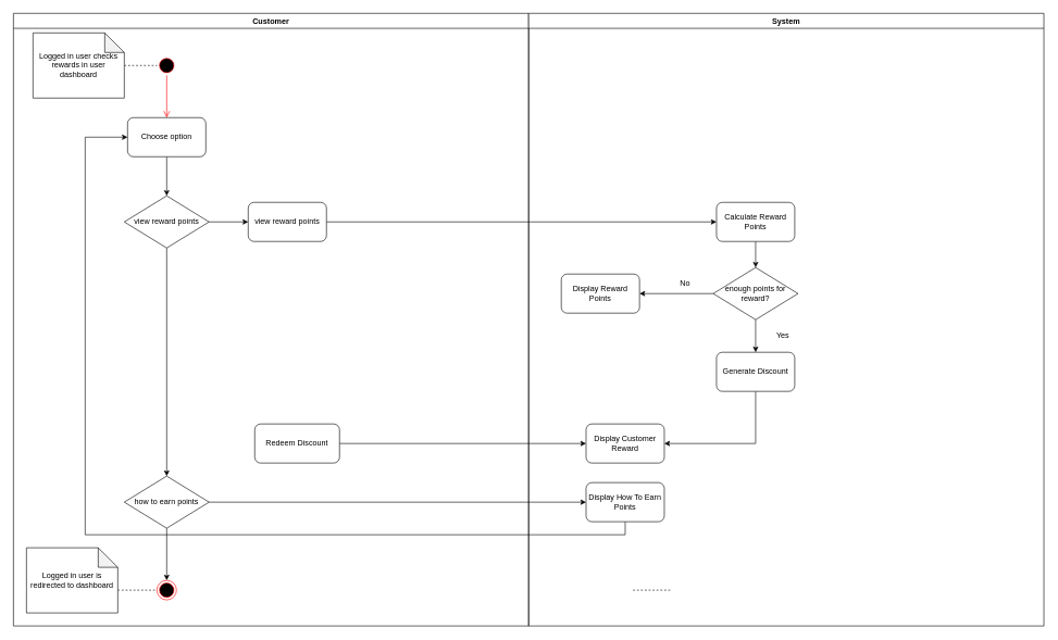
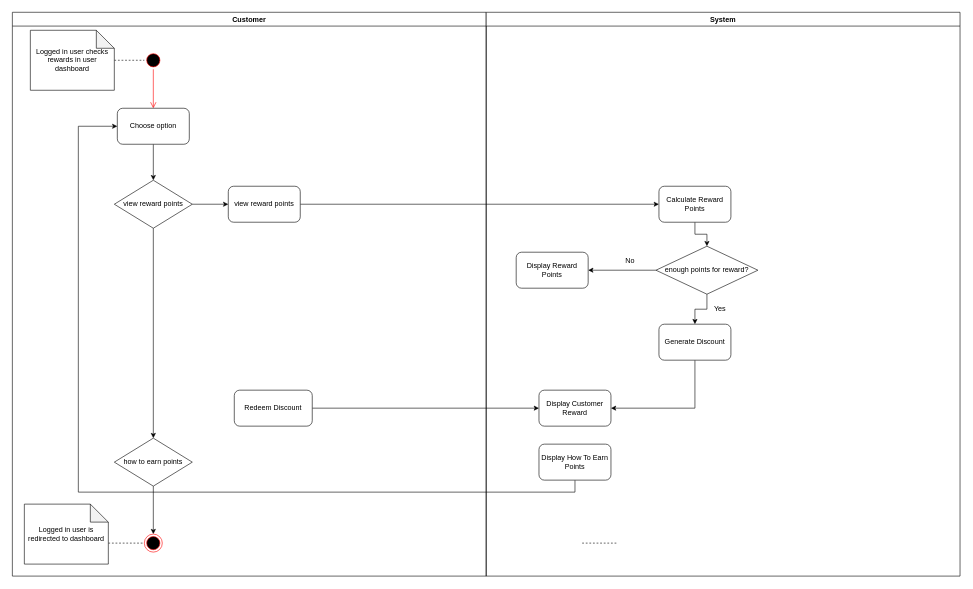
  <mxCell id="0" />
  <mxCell id="1" parent="0" />
  <mxCell id="2" value="" style="ellipse;html=1;shape=startState;fillColor=#000000;strokeColor=#ff0000;" parent="1" vertex="1"><mxGeometry x="240" y="85" width="30" height="30" as="geometry" /></mxCell>
  <mxCell id="3" value="" style="edgeStyle=orthogonalEdgeStyle;html=1;verticalAlign=bottom;endArrow=open;endSize=8;strokeColor=#ff0000;rounded=0;entryX=0.5;entryY=0;entryDx=0;entryDy=0;" parent="1" source="2" target="19" edge="1"><mxGeometry relative="1" as="geometry"><mxPoint x="255" y="175" as="targetPoint" /></mxGeometry></mxCell>
  <mxCell id="4" style="edgeStyle=orthogonalEdgeStyle;rounded=0;orthogonalLoop=1;jettySize=auto;html=1;entryX=0;entryY=0.5;entryDx=0;entryDy=0;endArrow=none;endFill=0;dashed=1;" parent="1" source="5" target="2" edge="1"><mxGeometry relative="1" as="geometry" /></mxCell>
  <mxCell id="5" value="Logged in user checks rewards in user dashboard" style="shape=note;whiteSpace=wrap;html=1;backgroundOutline=1;darkOpacity=0.05;" parent="1" vertex="1"><mxGeometry x="50" y="50" width="140" height="100" as="geometry" /></mxCell>
  <mxCell id="6" style="edgeStyle=orthogonalEdgeStyle;rounded=0;orthogonalLoop=1;jettySize=auto;html=1;exitX=1;exitY=0.5;exitDx=0;exitDy=0;entryX=0;entryY=0.5;entryDx=0;entryDy=0;" parent="1" source="7" target="9" edge="1"><mxGeometry relative="1" as="geometry"><mxPoint x="1068" y="290.172" as="targetPoint" /></mxGeometry></mxCell>
  <mxCell id="7" value="view reward points" style="rounded=1;whiteSpace=wrap;html=1;" parent="1" vertex="1"><mxGeometry x="380" y="310" width="120" height="60" as="geometry" /></mxCell>
  <mxCell id="8" style="edgeStyle=orthogonalEdgeStyle;rounded=0;orthogonalLoop=1;jettySize=auto;html=1;exitX=0.5;exitY=1;exitDx=0;exitDy=0;entryX=0.5;entryY=0;entryDx=0;entryDy=0;" parent="1" source="9" target="12" edge="1"><mxGeometry relative="1" as="geometry" /></mxCell>
  <mxCell id="9" value="Calculate Reward Points" style="rounded=1;whiteSpace=wrap;html=1;" parent="1" vertex="1"><mxGeometry x="1098" y="310" width="120" height="60" as="geometry" /></mxCell>
  <mxCell id="10" style="edgeStyle=orthogonalEdgeStyle;rounded=0;orthogonalLoop=1;jettySize=auto;html=1;exitX=0.5;exitY=1;exitDx=0;exitDy=0;entryX=0.5;entryY=0;entryDx=0;entryDy=0;" parent="1" source="12" target="14" edge="1"><mxGeometry relative="1" as="geometry" /></mxCell>
  <mxCell id="11" style="edgeStyle=orthogonalEdgeStyle;rounded=0;orthogonalLoop=1;jettySize=auto;html=1;exitX=0;exitY=0.5;exitDx=0;exitDy=0;entryX=1;entryY=0.5;entryDx=0;entryDy=0;" parent="1" source="12" target="35" edge="1"><mxGeometry relative="1" as="geometry" /></mxCell>
- <mxCell id="12" value="enough points for reward?" style="rhombus;whiteSpace=wrap;html=1;" parent="1" vertex="1"><mxGeometry x="1093" y="410" width="130" height="80" as="geometry" /></mxCell>
+ <mxCell id="12" value="enough points for reward?" style="rhombus;whiteSpace=wrap;html=1;" parent="1" vertex="1"><mxGeometry x="1093" y="410" width="170" height="80" as="geometry" /></mxCell>
  <mxCell id="13" style="edgeStyle=orthogonalEdgeStyle;rounded=0;orthogonalLoop=1;jettySize=auto;html=1;entryX=1;entryY=0.5;entryDx=0;entryDy=0;exitX=0.5;exitY=1;exitDx=0;exitDy=0;" edge="1" parent="1" source="14" target="15"><mxGeometry relative="1" as="geometry" /></mxCell>
  <mxCell id="14" value="Generate Discount" style="rounded=1;whiteSpace=wrap;html=1;" parent="1" vertex="1"><mxGeometry x="1098" y="540" width="120" height="60" as="geometry" /></mxCell>
  <mxCell id="15" value="Display Customer Reward" style="rounded=1;whiteSpace=wrap;html=1;" parent="1" vertex="1"><mxGeometry x="898" y="650" width="120" height="60" as="geometry" /></mxCell>
  <mxCell id="16" style="edgeStyle=orthogonalEdgeStyle;rounded=0;orthogonalLoop=1;jettySize=auto;html=1;entryX=0;entryY=0.5;entryDx=0;entryDy=0;" parent="1" source="17" target="15" edge="1"><mxGeometry relative="1" as="geometry" /></mxCell>
  <mxCell id="17" value="Redeem Discount" style="rounded=1;whiteSpace=wrap;html=1;" parent="1" vertex="1"><mxGeometry x="390" y="650" width="130" height="60" as="geometry" /></mxCell>
  <mxCell id="18" style="edgeStyle=orthogonalEdgeStyle;rounded=0;orthogonalLoop=1;jettySize=auto;html=1;exitX=0.5;exitY=1;exitDx=0;exitDy=0;entryX=0.5;entryY=0;entryDx=0;entryDy=0;" parent="1" source="19" target="22" edge="1"><mxGeometry relative="1" as="geometry" /></mxCell>
  <mxCell id="19" value="Choose option" style="rounded=1;whiteSpace=wrap;html=1;" parent="1" vertex="1"><mxGeometry x="195" y="180" width="120" height="60" as="geometry" /></mxCell>
  <mxCell id="20" style="edgeStyle=orthogonalEdgeStyle;rounded=0;orthogonalLoop=1;jettySize=auto;html=1;exitX=1;exitY=0.5;exitDx=0;exitDy=0;entryX=0;entryY=0.5;entryDx=0;entryDy=0;" parent="1" source="22" target="7" edge="1"><mxGeometry relative="1" as="geometry" /></mxCell>
  <mxCell id="21" value="" style="edgeStyle=orthogonalEdgeStyle;rounded=0;orthogonalLoop=1;jettySize=auto;html=1;" parent="1" source="22" target="25" edge="1"><mxGeometry relative="1" as="geometry"><mxPoint x="255" y="640" as="targetPoint" /></mxGeometry></mxCell>
  <mxCell id="22" value="view reward points" style="rhombus;whiteSpace=wrap;html=1;" parent="1" vertex="1"><mxGeometry x="190" y="300" width="130" height="80" as="geometry" /></mxCell>
- <mxCell id="23" style="edgeStyle=orthogonalEdgeStyle;rounded=0;orthogonalLoop=1;jettySize=auto;html=1;exitX=1;exitY=0.5;exitDx=0;exitDy=0;entryX=0;entryY=0.5;entryDx=0;entryDy=0;" parent="1" source="25" target="27" edge="1"><mxGeometry relative="1" as="geometry" /></mxCell>
  <mxCell id="24" style="edgeStyle=orthogonalEdgeStyle;rounded=0;orthogonalLoop=1;jettySize=auto;html=1;exitX=0.5;exitY=1;exitDx=0;exitDy=0;entryX=0.5;entryY=0;entryDx=0;entryDy=0;" parent="1" source="25" target="29" edge="1"><mxGeometry relative="1" as="geometry" /></mxCell>
  <mxCell id="25" value="how to earn points" style="rhombus;whiteSpace=wrap;html=1;" parent="1" vertex="1"><mxGeometry x="190" y="730" width="130" height="80" as="geometry" /></mxCell>
  <mxCell id="26" style="edgeStyle=orthogonalEdgeStyle;rounded=0;orthogonalLoop=1;jettySize=auto;html=1;exitX=0.5;exitY=1;exitDx=0;exitDy=0;entryX=0;entryY=0.5;entryDx=0;entryDy=0;" parent="1" source="27" target="19" edge="1"><mxGeometry relative="1" as="geometry"><Array as="points"><mxPoint x="958" y="820" /><mxPoint x="130" y="820" /><mxPoint x="130" y="210" /></Array></mxGeometry></mxCell>
  <mxCell id="27" value="Display How To Earn Points" style="rounded=1;whiteSpace=wrap;html=1;" parent="1" vertex="1"><mxGeometry x="898" y="740" width="120" height="60" as="geometry" /></mxCell>
  <mxCell id="28" value="Customer" style="swimlane;whiteSpace=wrap;html=1;startSize=23;" parent="1" vertex="1"><mxGeometry x="20" y="20" width="790" height="940" as="geometry" /></mxCell>
  <mxCell id="29" value="" style="ellipse;html=1;shape=endState;fillColor=#000000;strokeColor=#ff0000;" parent="28" vertex="1"><mxGeometry x="220" y="870" width="30" height="30" as="geometry" /></mxCell>
  <mxCell id="30" style="edgeStyle=orthogonalEdgeStyle;rounded=0;orthogonalLoop=1;jettySize=auto;html=1;exitX=0;exitY=0;exitDx=140;exitDy=65;exitPerimeter=0;entryX=0;entryY=0.5;entryDx=0;entryDy=0;endArrow=none;endFill=0;dashed=1;" parent="28" source="31" target="29" edge="1"><mxGeometry relative="1" as="geometry" /></mxCell>
  <mxCell id="31" value="Logged in user is redirected to dashboard" style="shape=note;whiteSpace=wrap;html=1;backgroundOutline=1;darkOpacity=0.05;" parent="28" vertex="1"><mxGeometry x="20" y="820" width="140" height="100" as="geometry" /></mxCell>
  <mxCell id="32" value="System" style="swimlane;whiteSpace=wrap;html=1;startSize=23;" parent="1" vertex="1"><mxGeometry x="810" y="20" width="790" height="940" as="geometry" /></mxCell>
  <mxCell id="33" style="edgeStyle=orthogonalEdgeStyle;rounded=0;orthogonalLoop=1;jettySize=auto;html=1;exitX=0;exitY=0;exitDx=140;exitDy=65;exitPerimeter=0;entryX=0;entryY=0.5;entryDx=0;entryDy=0;endArrow=none;endFill=0;dashed=1;" parent="32" edge="1"><mxGeometry relative="1" as="geometry"><mxPoint x="160" y="885" as="sourcePoint" /><mxPoint x="220" y="885" as="targetPoint" /></mxGeometry></mxCell>
  <mxCell id="34" value="Yes" style="text;html=1;strokeColor=none;fillColor=none;align=center;verticalAlign=middle;whiteSpace=wrap;rounded=0;" vertex="1" parent="32"><mxGeometry x="360" y="480" width="60" height="30" as="geometry" /></mxCell>
  <mxCell id="35" value="Display Reward Points" style="rounded=1;whiteSpace=wrap;html=1;" parent="32" vertex="1"><mxGeometry x="50" y="400" width="120" height="60" as="geometry" /></mxCell>
  <mxCell id="36" value="No" style="text;html=1;strokeColor=none;fillColor=none;align=center;verticalAlign=middle;whiteSpace=wrap;rounded=0;" vertex="1" parent="32"><mxGeometry x="210" y="400" width="60" height="30" as="geometry" /></mxCell>
